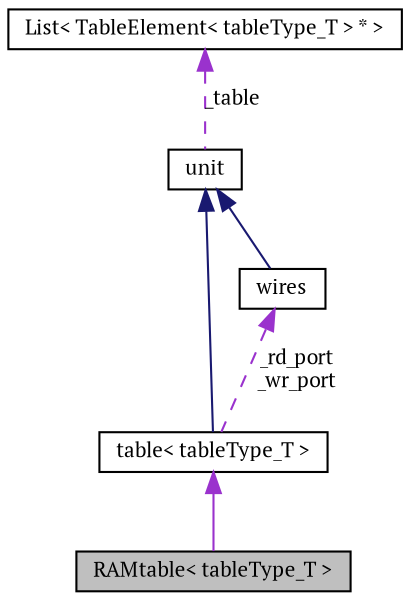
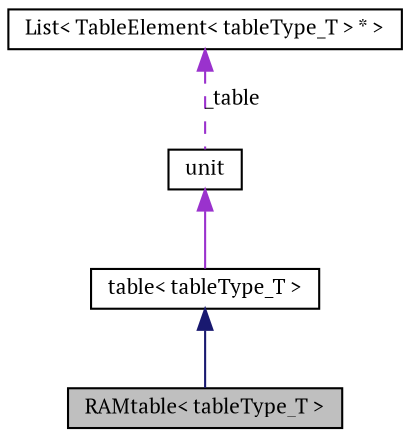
  digraph {
    fontname="PT Serif"
    node [color=black fillcolor=white fontname="PT Serif" fontsize=10 shape=record style=filled]
    edge [color=midnightblue dir=back fontname="PT Serif" fontsize=10 labelfontname=Helvetica labelfontsize=10 style=solid]
    n1 [fillcolor=grey75 fontcolor=black height=0.2 label="RAMtable\< tableType_T \>" width=0.4]
    n2 [height=0.2 label="table\< tableType_T \>" width=0.4]
    n3 [height=0.2 label=unit width=0.4]
-   n4 [height=0.2 label=wires width=0.4]
    n5 [height=0.2 label="List\< TableElement\< tableType_T \> * \>" width=0.4]
-   n2 -> n1 [color=darkorchid3]
-   n3 -> n2
-   n3 -> n4
-   n4 -> n2 [color=darkorchid3 label="_rd_port\n_wr_port" style=dashed]
+   n2 -> n1
+   n3 -> n2 [color=darkorchid3]
    n5 -> n3 [color=darkorchid3 label=_table style=dashed]
  }
